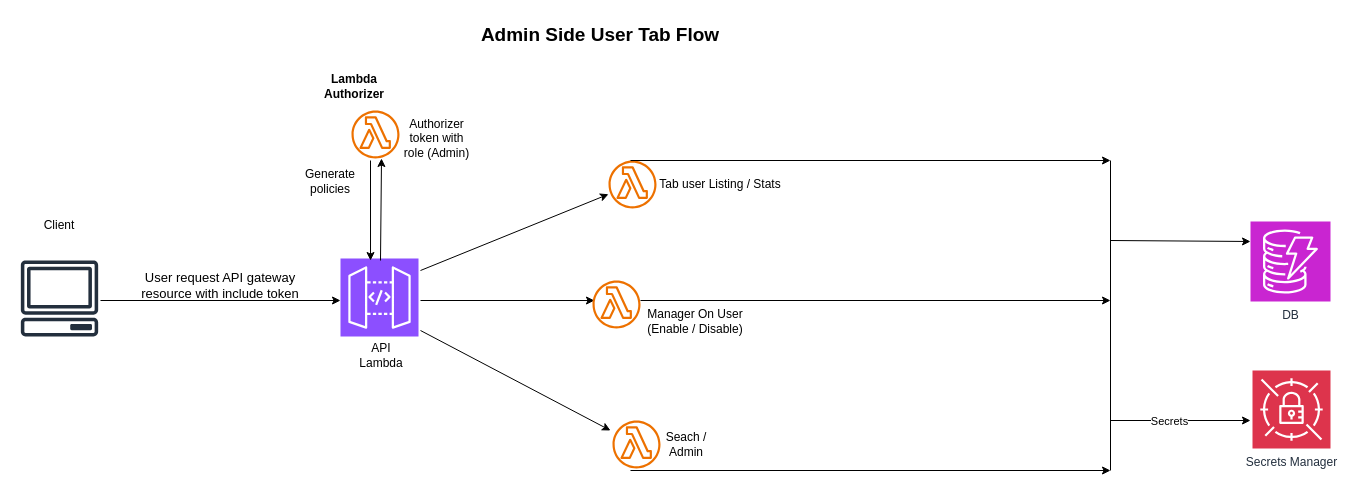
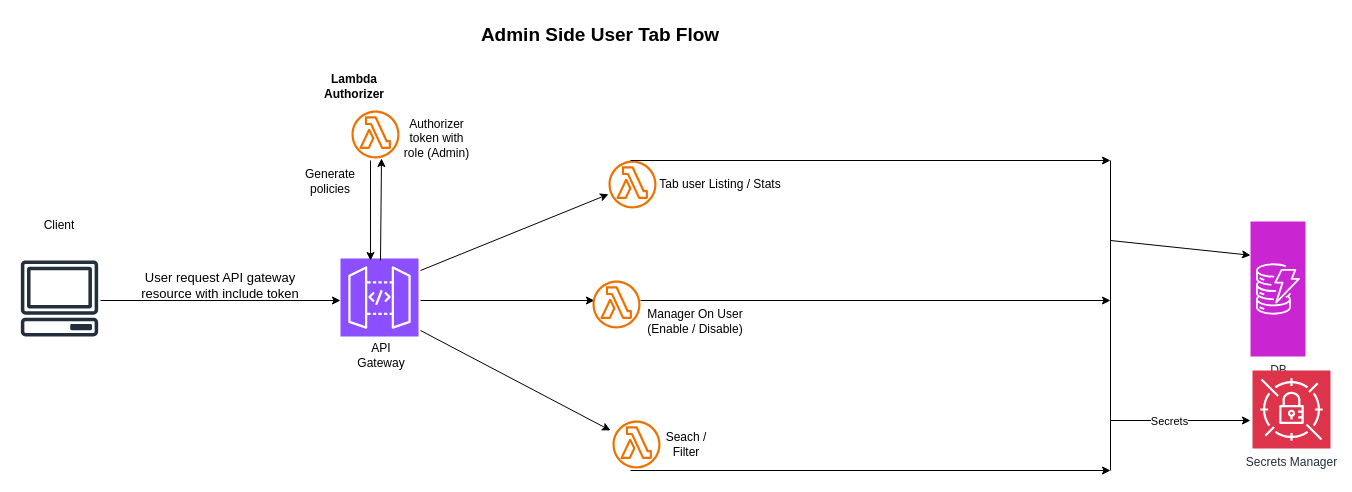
  <mxCell id="0" />
  <mxCell id="1" parent="0" />
  <mxCell id="2" value="&lt;b&gt;&lt;font style=&quot;font-size: 19px;&quot;&gt;Admin Side User Tab Flow&lt;/font&gt;&lt;/b&gt;" style="text;html=1;align=center;verticalAlign=middle;whiteSpace=wrap;rounded=0;" parent="1" vertex="1"><mxGeometry x="390" y="20" width="420" height="30" as="geometry" /></mxCell>
  <mxCell id="3" value="" style="sketch=0;outlineConnect=0;fontColor=#232F3E;gradientColor=none;fillColor=#232F3D;strokeColor=none;dashed=0;verticalLabelPosition=bottom;verticalAlign=top;align=center;html=1;fontSize=12;fontStyle=0;aspect=fixed;pointerEvents=1;shape=mxgraph.aws4.client;" parent="1" vertex="1"><mxGeometry x="20" y="260" width="78" height="76" as="geometry" /></mxCell>
  <mxCell id="4" value="" style="sketch=0;points=[[0,0,0],[0.25,0,0],[0.5,0,0],[0.75,0,0],[1,0,0],[0,1,0],[0.25,1,0],[0.5,1,0],[0.75,1,0],[1,1,0],[0,0.25,0],[0,0.5,0],[0,0.75,0],[1,0.25,0],[1,0.5,0],[1,0.75,0]];outlineConnect=0;fontColor=#232F3E;fillColor=#8C4FFF;strokeColor=#ffffff;dashed=0;verticalLabelPosition=bottom;verticalAlign=top;align=center;html=1;fontSize=12;fontStyle=0;aspect=fixed;shape=mxgraph.aws4.resourceIcon;resIcon=mxgraph.aws4.api_gateway;" parent="1" vertex="1"><mxGeometry x="340" y="258" width="78" height="78" as="geometry" /></mxCell>
  <mxCell id="5" value="" style="sketch=0;outlineConnect=0;fontColor=#232F3E;gradientColor=none;fillColor=#ED7100;strokeColor=none;dashed=0;verticalLabelPosition=bottom;verticalAlign=top;align=center;html=1;fontSize=12;fontStyle=0;aspect=fixed;pointerEvents=1;shape=mxgraph.aws4.lambda_function;" parent="1" vertex="1"><mxGeometry x="351" y="110" width="48" height="48" as="geometry" /></mxCell>
  <mxCell id="6" value="" style="endArrow=classic;html=1;rounded=0;" parent="1" edge="1"><mxGeometry width="50" height="50" relative="1" as="geometry"><mxPoint x="100" y="300" as="sourcePoint" /><mxPoint x="340" y="300" as="targetPoint" /></mxGeometry></mxCell>
  <mxCell id="7" value="Client" style="text;html=1;align=center;verticalAlign=middle;whiteSpace=wrap;rounded=0;" parent="1" vertex="1"><mxGeometry x="29" y="210" width="60" height="30" as="geometry" /></mxCell>
  <mxCell id="8" value="" style="sketch=0;outlineConnect=0;fontColor=#232F3E;gradientColor=none;fillColor=#ED7100;strokeColor=none;dashed=0;verticalLabelPosition=bottom;verticalAlign=top;align=center;html=1;fontSize=12;fontStyle=0;aspect=fixed;pointerEvents=1;shape=mxgraph.aws4.lambda_function;" parent="1" vertex="1"><mxGeometry x="608" y="160" width="48" height="48" as="geometry" /></mxCell>
  <mxCell id="9" value="" style="sketch=0;outlineConnect=0;fontColor=#232F3E;gradientColor=none;fillColor=#ED7100;strokeColor=none;dashed=0;verticalLabelPosition=bottom;verticalAlign=top;align=center;html=1;fontSize=12;fontStyle=0;aspect=fixed;pointerEvents=1;shape=mxgraph.aws4.lambda_function;" parent="1" vertex="1"><mxGeometry x="612" y="420" width="48" height="48" as="geometry" /></mxCell>
  <mxCell id="10" value="Tab user Listing / Stats" style="text;html=1;align=center;verticalAlign=middle;whiteSpace=wrap;rounded=0;" parent="1" vertex="1"><mxGeometry x="640" y="169" width="160" height="30" as="geometry" /></mxCell>
  <mxCell id="11" value="&lt;font style=&quot;font-size: 13px;&quot;&gt;User request API gateway resource with include token&lt;/font&gt;" style="text;html=1;align=center;verticalAlign=middle;whiteSpace=wrap;rounded=0;" parent="1" vertex="1"><mxGeometry x="130" y="270" width="180" height="30" as="geometry" /></mxCell>
  <mxCell id="12" value="" style="endArrow=classic;html=1;rounded=0;entryX=0.625;entryY=1;entryDx=0;entryDy=0;entryPerimeter=0;" parent="1" target="5" edge="1"><mxGeometry width="50" height="50" relative="1" as="geometry"><mxPoint x="380" y="260" as="sourcePoint" /><mxPoint x="430" y="210" as="targetPoint" /></mxGeometry></mxCell>
  <mxCell id="13" value="" style="endArrow=classic;html=1;rounded=0;entryX=0.385;entryY=0.026;entryDx=0;entryDy=0;entryPerimeter=0;" parent="1" target="4" edge="1"><mxGeometry width="50" height="50" relative="1" as="geometry"><mxPoint x="370" y="160" as="sourcePoint" /><mxPoint x="420" y="110" as="targetPoint" /></mxGeometry></mxCell>
  <mxCell id="14" value="Manager On User (Enable / Disable)" style="text;html=1;align=center;verticalAlign=middle;whiteSpace=wrap;rounded=0;" parent="1" vertex="1"><mxGeometry x="630" y="306" width="130" height="30" as="geometry" /></mxCell>
- <mxCell id="15" value="Seach / Admin" style="text;html=1;align=center;verticalAlign=middle;whiteSpace=wrap;rounded=0;" parent="1" vertex="1"><mxGeometry x="656" y="429" width="60" height="30" as="geometry" /></mxCell>
+ <mxCell id="15" value="Seach / Filter" style="text;html=1;align=center;verticalAlign=middle;whiteSpace=wrap;rounded=0;" parent="1" vertex="1"><mxGeometry x="656" y="429" width="60" height="30" as="geometry" /></mxCell>
  <mxCell id="16" value="Generate policies" style="text;html=1;align=center;verticalAlign=middle;whiteSpace=wrap;rounded=0;" parent="1" vertex="1"><mxGeometry x="300" y="166" width="60" height="30" as="geometry" /></mxCell>
  <mxCell id="17" value="" style="endArrow=classic;html=1;rounded=0;" parent="1" target="8" edge="1"><mxGeometry width="50" height="50" relative="1" as="geometry"><mxPoint x="420" y="270" as="sourcePoint" /><mxPoint x="470" y="220" as="targetPoint" /></mxGeometry></mxCell>
  <mxCell id="18" value="" style="endArrow=classic;html=1;rounded=0;entryX=-0.042;entryY=0.208;entryDx=0;entryDy=0;entryPerimeter=0;" parent="1" target="9" edge="1"><mxGeometry width="50" height="50" relative="1" as="geometry"><mxPoint x="420" y="330" as="sourcePoint" /><mxPoint x="470" y="280" as="targetPoint" /></mxGeometry></mxCell>
  <mxCell id="19" value="Authorizer token with role (Admin)" style="text;html=1;align=center;verticalAlign=middle;whiteSpace=wrap;rounded=0;" parent="1" vertex="1"><mxGeometry x="399" y="118" width="75" height="40" as="geometry" /></mxCell>
- <mxCell id="20" value="API Lambda" style="text;html=1;align=center;verticalAlign=middle;whiteSpace=wrap;rounded=0;" parent="1" vertex="1"><mxGeometry x="351" y="340" width="60" height="30" as="geometry" /></mxCell>
+ <mxCell id="20" value="API Gateway" style="text;html=1;align=center;verticalAlign=middle;whiteSpace=wrap;rounded=0;" parent="1" vertex="1"><mxGeometry x="351" y="340" width="60" height="30" as="geometry" /></mxCell>
  <mxCell id="21" value="" style="endArrow=none;html=1;rounded=0;" parent="1" edge="1"><mxGeometry width="50" height="50" relative="1" as="geometry"><mxPoint x="1110" y="470" as="sourcePoint" /><mxPoint x="1110" y="160" as="targetPoint" /></mxGeometry></mxCell>
  <mxCell id="22" value="" style="endArrow=classic;html=1;rounded=0;" parent="1" edge="1"><mxGeometry width="50" height="50" relative="1" as="geometry"><mxPoint x="630" y="160" as="sourcePoint" /><mxPoint x="1110" y="160" as="targetPoint" /></mxGeometry></mxCell>
  <mxCell id="23" value="" style="endArrow=classic;html=1;rounded=0;" parent="1" edge="1"><mxGeometry width="50" height="50" relative="1" as="geometry"><mxPoint x="630" y="470" as="sourcePoint" /><mxPoint x="1110" y="470" as="targetPoint" /></mxGeometry></mxCell>
- <mxCell id="24" value="DB" style="sketch=0;points=[[0,0,0],[0.25,0,0],[0.5,0,0],[0.75,0,0],[1,0,0],[0,1,0],[0.25,1,0],[0.5,1,0],[0.75,1,0],[1,1,0],[0,0.25,0],[0,0.5,0],[0,0.75,0],[1,0.25,0],[1,0.5,0],[1,0.75,0]];outlineConnect=0;fontColor=#232F3E;fillColor=#C925D1;strokeColor=#ffffff;dashed=0;verticalLabelPosition=bottom;verticalAlign=top;align=center;html=1;fontSize=12;fontStyle=0;aspect=fixed;shape=mxgraph.aws4.resourceIcon;resIcon=mxgraph.aws4.dynamodb;noLabel=0;" parent="1" vertex="1"><mxGeometry x="1250" y="221" width="80" height="80" as="geometry" /></mxCell>
+ <mxCell id="24" value="DB" style="sketch=0;points=[[0,0,0],[0.25,0,0],[0.5,0,0],[0.75,0,0],[1,0,0],[0,1,0],[0.25,1,0],[0.5,1,0],[0.75,1,0],[1,1,0],[0,0.25,0],[0,0.5,0],[0,0.75,0],[1,0.25,0],[1,0.5,0],[1,0.75,0]];outlineConnect=0;fontColor=#232F3E;fillColor=#C925D1;strokeColor=#ffffff;dashed=0;verticalLabelPosition=bottom;verticalAlign=top;align=center;html=1;fontSize=12;fontStyle=0;aspect=fixed;shape=mxgraph.aws4.resourceIcon;resIcon=mxgraph.aws4.dynamodb;noLabel=0;" parent="1" vertex="1"><mxGeometry x="1250" y="221" width="55" height="135" as="geometry" /></mxCell>
  <mxCell id="25" value="Secrets Manager" style="sketch=0;points=[[0,0,0],[0.25,0,0],[0.5,0,0],[0.75,0,0],[1,0,0],[0,1,0],[0.25,1,0],[0.5,1,0],[0.75,1,0],[1,1,0],[0,0.25,0],[0,0.5,0],[0,0.75,0],[1,0.25,0],[1,0.5,0],[1,0.75,0]];outlineConnect=0;fontColor=#232F3E;fillColor=#DD344C;strokeColor=#ffffff;dashed=0;verticalLabelPosition=bottom;verticalAlign=top;align=center;html=1;fontSize=12;fontStyle=0;aspect=fixed;shape=mxgraph.aws4.resourceIcon;resIcon=mxgraph.aws4.secrets_manager;" parent="1" vertex="1"><mxGeometry x="1252" y="370" width="78" height="78" as="geometry" /></mxCell>
  <mxCell id="26" value="" style="endArrow=classic;html=1;rounded=0;" parent="1" edge="1"><mxGeometry width="50" height="50" relative="1" as="geometry"><mxPoint x="1110" y="420" as="sourcePoint" /><mxPoint x="1250" y="420" as="targetPoint" /></mxGeometry></mxCell>
  <mxCell id="27" value="Secrets" style="edgeLabel;html=1;align=center;verticalAlign=middle;resizable=0;points=[];" parent="26" vertex="1" connectable="0"><mxGeometry x="-0.171" relative="1" as="geometry"><mxPoint as="offset" /></mxGeometry></mxCell>
  <mxCell id="28" value="" style="endArrow=classic;html=1;rounded=0;entryX=0;entryY=0.25;entryDx=0;entryDy=0;entryPerimeter=0;" parent="1" target="24" edge="1"><mxGeometry width="50" height="50" relative="1" as="geometry"><mxPoint x="1110" y="240" as="sourcePoint" /><mxPoint x="1160" y="200" as="targetPoint" /></mxGeometry></mxCell>
  <mxCell id="29" value="&lt;b&gt;Lambda Authorizer&lt;/b&gt;" style="text;html=1;align=center;verticalAlign=middle;whiteSpace=wrap;rounded=0;" parent="1" vertex="1"><mxGeometry x="330" y="70" width="48" height="31" as="geometry" /></mxCell>
  <mxCell id="30" value="" style="endArrow=classic;html=1;rounded=0;entryX=-0.167;entryY=0.167;entryDx=0;entryDy=0;entryPerimeter=0;" edge="1" parent="1"><mxGeometry width="50" height="50" relative="1" as="geometry"><mxPoint x="420" y="300" as="sourcePoint" /><mxPoint x="593.985" y="300.016" as="targetPoint" /></mxGeometry></mxCell>
  <mxCell id="31" value="" style="sketch=0;outlineConnect=0;fontColor=#232F3E;gradientColor=none;fillColor=#ED7100;strokeColor=none;dashed=0;verticalLabelPosition=bottom;verticalAlign=top;align=center;html=1;fontSize=12;fontStyle=0;aspect=fixed;pointerEvents=1;shape=mxgraph.aws4.lambda_function;" vertex="1" parent="1"><mxGeometry x="592" y="280" width="48" height="48" as="geometry" /></mxCell>
  <mxCell id="32" value="" style="endArrow=classic;html=1;rounded=0;" edge="1" parent="1"><mxGeometry width="50" height="50" relative="1" as="geometry"><mxPoint x="640" y="300" as="sourcePoint" /><mxPoint x="1110" y="300" as="targetPoint" /></mxGeometry></mxCell>
